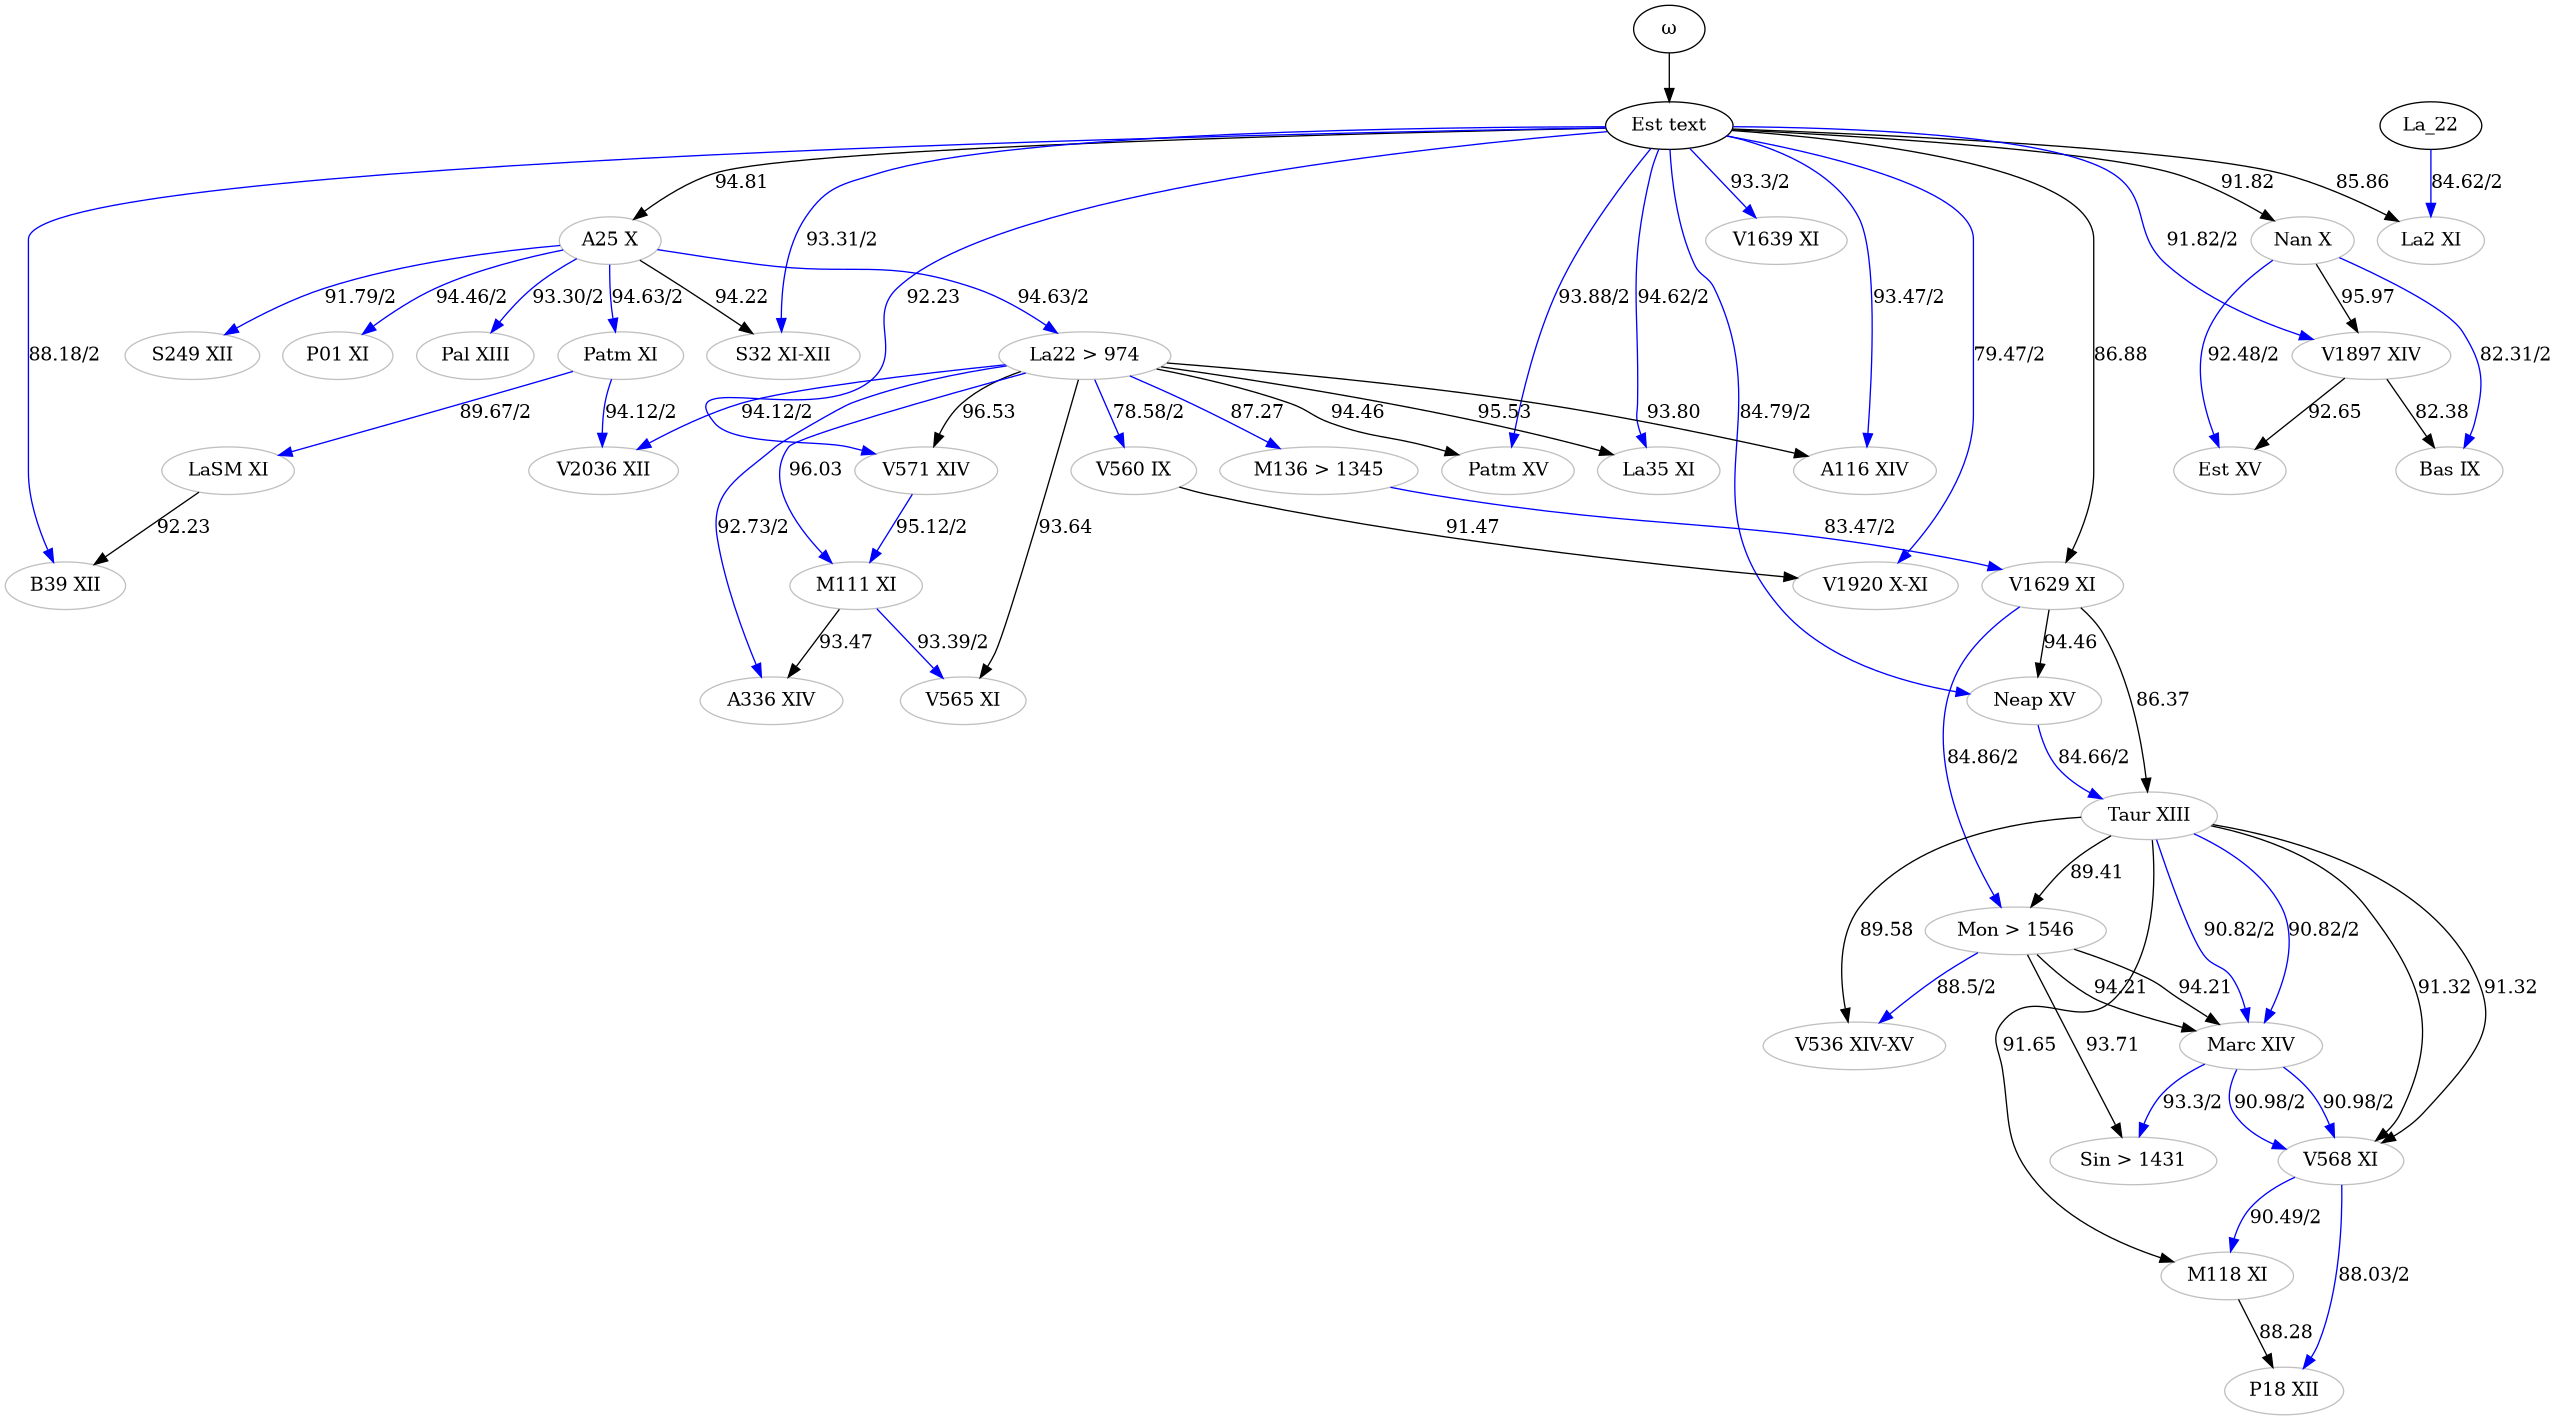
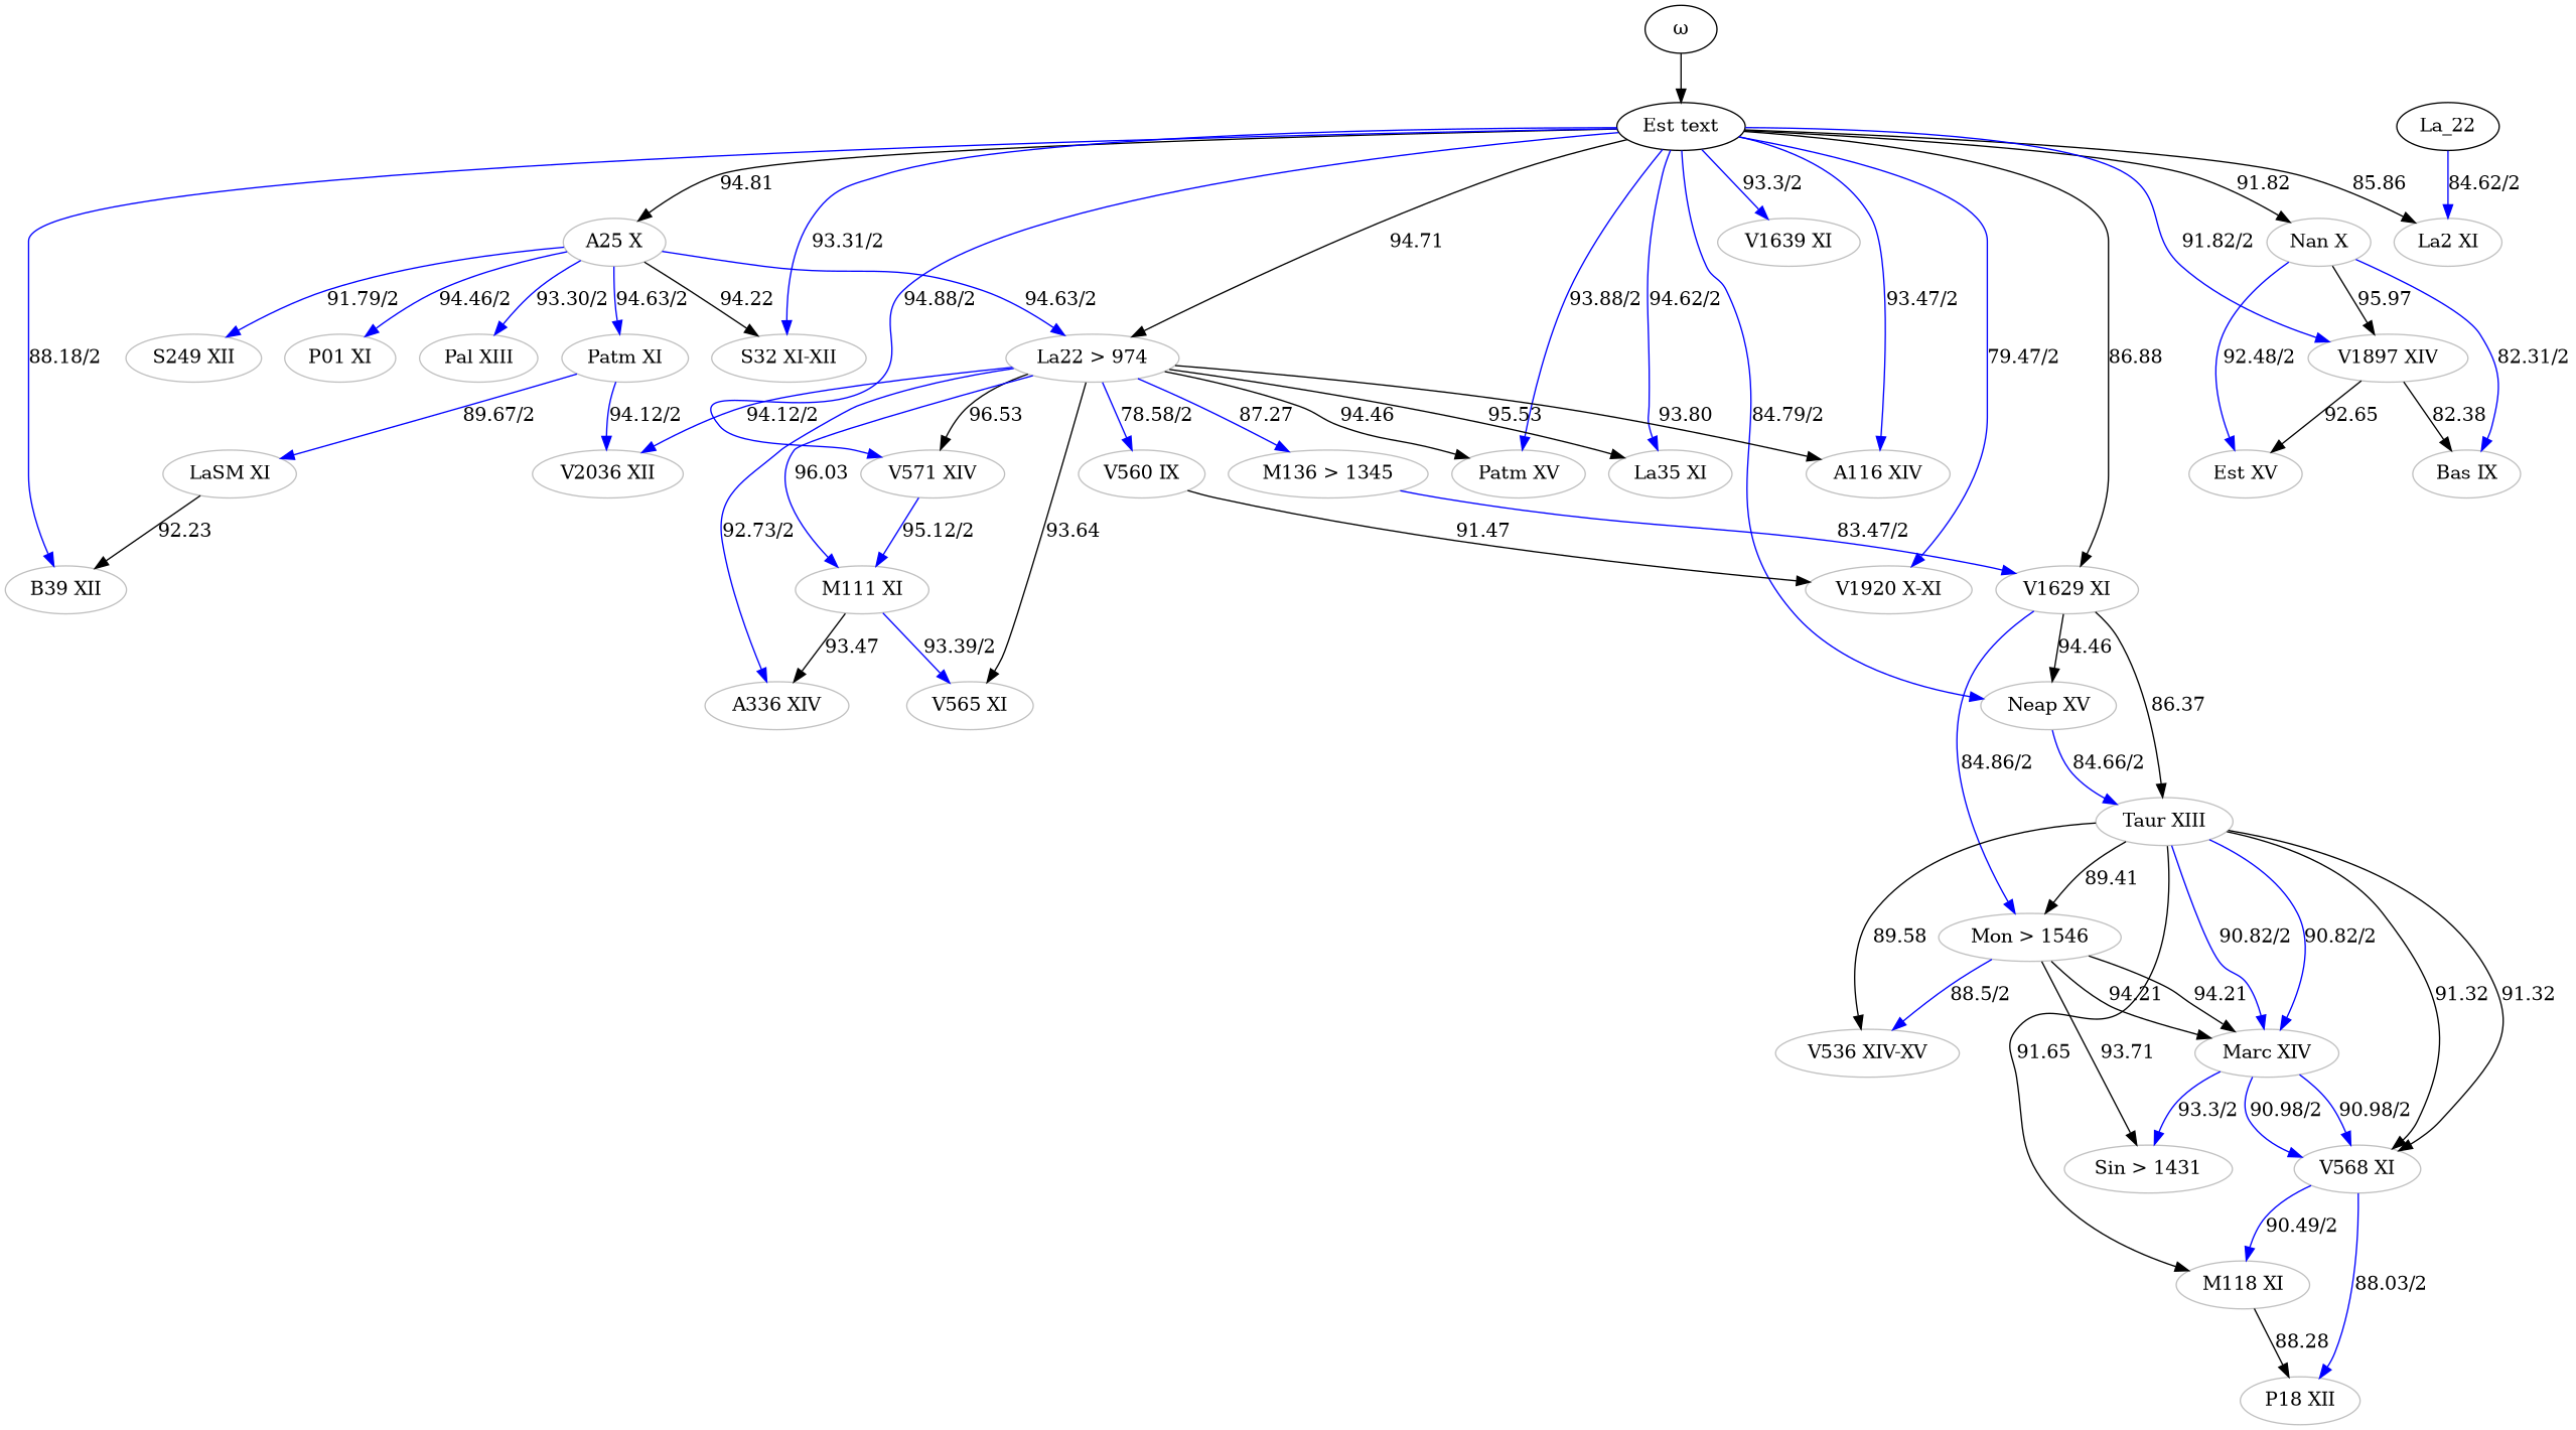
  digraph {
    node [color=grey]
    edge [color=blue]
    n1 [color=black label="ω"]
    n2 [color=black label="Est text"]
    n3 [label="A116 XIV"]
    n4 [label="A25 X"]
    n5 [label="B39 XII"]
    n6 [label="Patm XV"]
    n7 [label="La2 XI"]
    n8 [label="La22 > 974"]
    n9 [label="La35 XI"]
    n10 [label="Nan X"]
    n11 [label="Neap XV"]
    n12 [label="S32 XI-XII"]
    n13 [label="V571 XIV"]
    n14 [label="V1629 XI"]
    n15 [label="V1639 XI"]
    n16 [label="V1897 XIV"]
    n17 [label="V1920 X-XI"]
    n18 [label="P01 XI"]
    n19 [label="Pal XIII"]
    n20 [label="Patm XI"]
    n21 [label="S249 XII"]
    n22 [label="A336 XIV"]
    n23 [label="M111 XI"]
    n24 [label="M136 > 1345"]
    n25 [label="V560 IX"]
    n26 [label="V565 XI"]
    n27 [label="V2036 XII"]
    n28 [label="Bas IX"]
    n29 [label="Est XV"]
    n30 [label="Taur XIII"]
    n31 [label="Mon > 1546"]
    n32 [label="LaSM XI"]
    n33 [label="M118 XI"]
    n34 [label="P18 XII"]
    n35 [label="Marc XIV"]
    n36 [label="Sin > 1431"]
    n37 [label="V568 XI"]
    n38 [label="V536 XIV-XV"]
    La_22 [color=""]
    n1 -> n2 [color=""]
    n2 -> n3 [label="93.47/2"]
    n2 -> n4 [label=94.81 color=""]
    n2 -> n5 [label="88.18/2"]
    n2 -> n6 [label="93.88/2"]
    n2 -> n7 [label=85.86 color=""]
+   n2 -> n8 [label=94.71 color=""]
    n2 -> n9 [label="94.62/2"]
    n2 -> n10 [label=91.82 color=""]
    n2 -> n11 [label="84.79/2"]
    n2 -> n12 [label="93.31/2"]
-   n2 -> n13 [label=92.23]
+   n2 -> n13 [label="94.88/2"]
    n2 -> n14 [label=86.88 color=""]
    n2 -> n15 [label="93.3/2"]
    n2 -> n16 [label="91.82/2"]
    n2 -> n17 [label="79.47/2"]
    n4 -> n8 [label="94.63/2"]
    n4 -> n12 [label=94.22 color=""]
    n4 -> n18 [label="94.46/2"]
    n4 -> n19 [label="93.30/2"]
    n4 -> n20 [label="94.63/2"]
    n4 -> n21 [label="91.79/2"]
    n8 -> n3 [label=93.80 color=""]
    n8 -> n6 [label=94.46 color=""]
    n8 -> n9 [label=95.53 color=""]
    n8 -> n13 [label=96.53 color=""]
    n8 -> n22 [label="92.73/2"]
    n8 -> n23 [label=96.03]
    n8 -> n24 [label=87.27]
    n8 -> n25 [label="78.58/2"]
    n8 -> n26 [label=93.64 color=""]
    n8 -> n27 [label="94.12/2"]
    n10 -> n16 [label=95.97 color=""]
    n10 -> n28 [label="82.31/2"]
    n10 -> n29 [label="92.48/2"]
    n11 -> n30 [label="84.66/2"]
    n13 -> n23 [label="95.12/2"]
    n14 -> n11 [label=94.46 color=""]
    n14 -> n30 [label=86.37 color=""]
    n14 -> n31 [label="84.86/2"]
    n16 -> n28 [label=82.38 color=""]
    n16 -> n29 [label=92.65 color=""]
    n20 -> n27 [label="94.12/2"]
    n20 -> n32 [label="89.67/2"]
    n23 -> n22 [label=93.47 color=""]
    n23 -> n26 [label="93.39/2"]
    n24 -> n14 [label="83.47/2"]
    n25 -> n17 [label=91.47 color=""]
    n30 -> n31 [label=89.41 color=""]
    n30 -> n33 [label=91.65 color=""]
    n30 -> n35 [label="90.82/2"]
    n30 -> n35 [label="90.82/2"]
    n30 -> n37 [label=91.32 color=""]
    n30 -> n37 [label=91.32 color=""]
    n30 -> n38 [label=89.58 color=""]
    n31 -> n35 [label=94.21 color=""]
    n31 -> n35 [label=94.21 color=""]
    n31 -> n36 [label=93.71 color=""]
    n31 -> n38 [label="88.5/2"]
    n32 -> n5 [label=92.23 color=""]
    n33 -> n34 [label=88.28 color=""]
    n35 -> n36 [label="93.3/2"]
    n35 -> n37 [label="90.98/2"]
    n35 -> n37 [label="90.98/2"]
    n37 -> n33 [label="90.49/2"]
    n37 -> n34 [label="88.03/2"]
    La_22 -> n7 [label="84.62/2"]
  }
